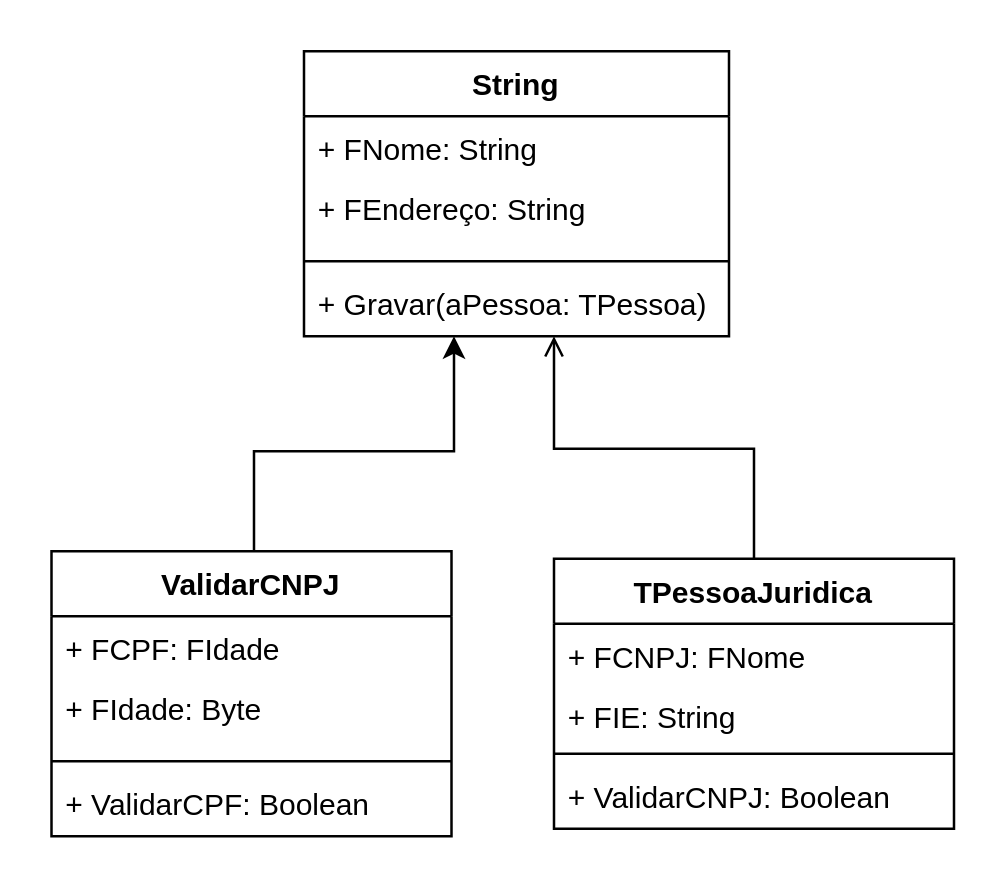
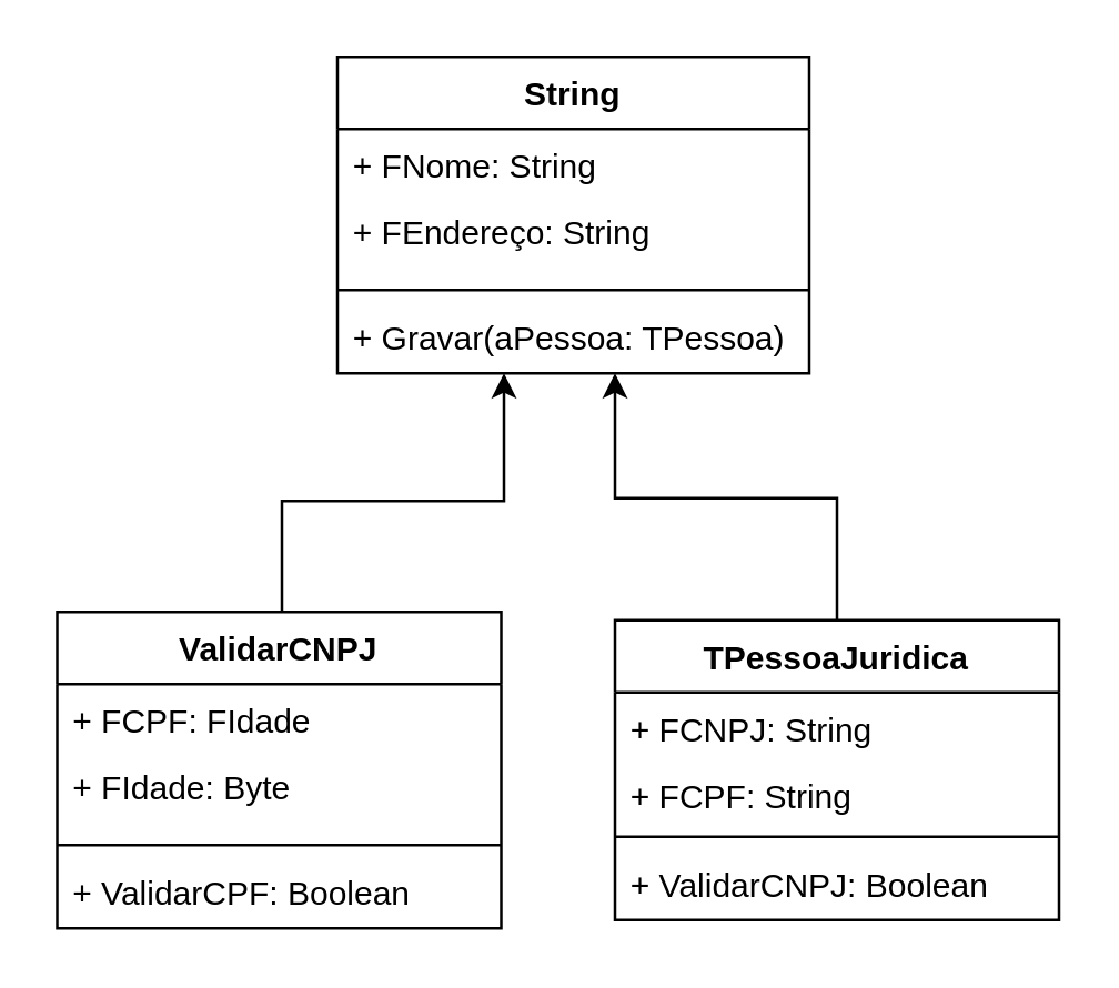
  <mxCell id="0" />
  <mxCell id="1" parent="0" />
  <mxCell id="2" value="String" style="swimlane;fontStyle=1;align=center;verticalAlign=top;childLayout=stackLayout;horizontal=1;startSize=26;horizontalStack=0;resizeParent=1;resizeParentMax=0;resizeLast=0;collapsible=1;marginBottom=0;" parent="1" vertex="1"><mxGeometry x="121" y="20" width="170" height="114" as="geometry"><mxRectangle x="180" y="200" width="90" height="30" as="alternateBounds" /></mxGeometry></mxCell>
  <mxCell id="3" value="+ FNome: String" style="text;strokeColor=none;fillColor=none;align=left;verticalAlign=top;spacingLeft=4;spacingRight=4;overflow=hidden;rotatable=0;points=[[0,0.5],[1,0.5]];portConstraint=eastwest;" vertex="1" parent="2"><mxGeometry y="26" width="170" height="24" as="geometry" /></mxCell>
  <mxCell id="4" value="+ FEndereço: String" style="text;strokeColor=none;fillColor=none;align=left;verticalAlign=top;spacingLeft=4;spacingRight=4;overflow=hidden;rotatable=0;points=[[0,0.5],[1,0.5]];portConstraint=eastwest;" parent="2" vertex="1"><mxGeometry y="50" width="170" height="30" as="geometry" /></mxCell>
  <mxCell id="5" value="" style="line;strokeWidth=1;fillColor=none;align=left;verticalAlign=middle;spacingTop=-1;spacingLeft=3;spacingRight=3;rotatable=0;labelPosition=right;points=[];portConstraint=eastwest;strokeColor=inherit;" parent="2" vertex="1"><mxGeometry y="80" width="170" height="8" as="geometry" /></mxCell>
  <mxCell id="6" value="+ Gravar(aPessoa: TPessoa)" style="text;strokeColor=none;fillColor=none;align=left;verticalAlign=top;spacingLeft=4;spacingRight=4;overflow=hidden;rotatable=0;points=[[0,0.5],[1,0.5]];portConstraint=eastwest;" parent="2" vertex="1"><mxGeometry y="88" width="170" height="26" as="geometry" /></mxCell>
  <mxCell id="7" style="edgeStyle=orthogonalEdgeStyle;rounded=0;orthogonalLoop=1;jettySize=auto;html=1;" edge="1" parent="1" source="8" target="2"><mxGeometry relative="1" as="geometry"><Array as="points"><mxPoint x="101" y="180" /><mxPoint x="181" y="180" /></Array></mxGeometry></mxCell>
  <mxCell id="8" value="ValidarCNPJ" style="swimlane;fontStyle=1;align=center;verticalAlign=top;childLayout=stackLayout;horizontal=1;startSize=26;horizontalStack=0;resizeParent=1;resizeParentMax=0;resizeLast=0;collapsible=1;marginBottom=0;" vertex="1" parent="1"><mxGeometry x="20" y="220" width="160" height="114" as="geometry"><mxRectangle x="180" y="200" width="90" height="30" as="alternateBounds" /></mxGeometry></mxCell>
  <mxCell id="9" value="+ FCPF: FIdade" style="text;strokeColor=none;fillColor=none;align=left;verticalAlign=top;spacingLeft=4;spacingRight=4;overflow=hidden;rotatable=0;points=[[0,0.5],[1,0.5]];portConstraint=eastwest;" vertex="1" parent="8"><mxGeometry y="26" width="160" height="24" as="geometry" /></mxCell>
  <mxCell id="10" value="+ FIdade: Byte" style="text;strokeColor=none;fillColor=none;align=left;verticalAlign=top;spacingLeft=4;spacingRight=4;overflow=hidden;rotatable=0;points=[[0,0.5],[1,0.5]];portConstraint=eastwest;" vertex="1" parent="8"><mxGeometry y="50" width="160" height="30" as="geometry" /></mxCell>
  <mxCell id="11" value="" style="line;strokeWidth=1;fillColor=none;align=left;verticalAlign=middle;spacingTop=-1;spacingLeft=3;spacingRight=3;rotatable=0;labelPosition=right;points=[];portConstraint=eastwest;strokeColor=inherit;" vertex="1" parent="8"><mxGeometry y="80" width="160" height="8" as="geometry" /></mxCell>
  <mxCell id="12" value="+ ValidarCPF: Boolean&#10;" style="text;strokeColor=none;fillColor=none;align=left;verticalAlign=top;spacingLeft=4;spacingRight=4;overflow=hidden;rotatable=0;points=[[0,0.5],[1,0.5]];portConstraint=eastwest;" vertex="1" parent="8"><mxGeometry y="88" width="160" height="26" as="geometry" /></mxCell>
- <mxCell id="13" style="edgeStyle=orthogonalEdgeStyle;rounded=0;orthogonalLoop=1;jettySize=auto;html=1;endArrow=open;" edge="1" parent="1" source="14" target="2"><mxGeometry relative="1" as="geometry"><Array as="points"><mxPoint x="301" y="179" /><mxPoint x="221" y="179" /></Array></mxGeometry></mxCell>
+ <mxCell id="13" style="edgeStyle=orthogonalEdgeStyle;rounded=0;orthogonalLoop=1;jettySize=auto;html=1;" edge="1" parent="1" source="14" target="2"><mxGeometry relative="1" as="geometry"><Array as="points"><mxPoint x="301" y="179" /><mxPoint x="221" y="179" /></Array></mxGeometry></mxCell>
  <mxCell id="14" value="TPessoaJuridica" style="swimlane;fontStyle=1;align=center;verticalAlign=top;childLayout=stackLayout;horizontal=1;startSize=26;horizontalStack=0;resizeParent=1;resizeParentMax=0;resizeLast=0;collapsible=1;marginBottom=0;" vertex="1" parent="1"><mxGeometry x="221" y="223" width="160" height="108" as="geometry"><mxRectangle x="180" y="200" width="90" height="30" as="alternateBounds" /></mxGeometry></mxCell>
- <mxCell id="15" value="+ FCNPJ: FNome" style="text;strokeColor=none;fillColor=none;align=left;verticalAlign=top;spacingLeft=4;spacingRight=4;overflow=hidden;rotatable=0;points=[[0,0.5],[1,0.5]];portConstraint=eastwest;" vertex="1" parent="14"><mxGeometry y="26" width="160" height="24" as="geometry" /></mxCell>
- <mxCell id="16" value="+ FIE: String" style="text;strokeColor=none;fillColor=none;align=left;verticalAlign=top;spacingLeft=4;spacingRight=4;overflow=hidden;rotatable=0;points=[[0,0.5],[1,0.5]];portConstraint=eastwest;" vertex="1" parent="14"><mxGeometry y="50" width="160" height="24" as="geometry" /></mxCell>
+ <mxCell id="15" value="+ FCNPJ: String" style="text;strokeColor=none;fillColor=none;align=left;verticalAlign=top;spacingLeft=4;spacingRight=4;overflow=hidden;rotatable=0;points=[[0,0.5],[1,0.5]];portConstraint=eastwest;" vertex="1" parent="14"><mxGeometry y="26" width="160" height="24" as="geometry" /></mxCell>
+ <mxCell id="16" value="+ FCPF: String" style="text;strokeColor=none;fillColor=none;align=left;verticalAlign=top;spacingLeft=4;spacingRight=4;overflow=hidden;rotatable=0;points=[[0,0.5],[1,0.5]];portConstraint=eastwest;" vertex="1" parent="14"><mxGeometry y="50" width="160" height="24" as="geometry" /></mxCell>
  <mxCell id="17" value="" style="line;strokeWidth=1;fillColor=none;align=left;verticalAlign=middle;spacingTop=-1;spacingLeft=3;spacingRight=3;rotatable=0;labelPosition=right;points=[];portConstraint=eastwest;strokeColor=inherit;" vertex="1" parent="14"><mxGeometry y="74" width="160" height="8" as="geometry" /></mxCell>
  <mxCell id="18" value="+ ValidarCNPJ: Boolean&#10;" style="text;strokeColor=none;fillColor=none;align=left;verticalAlign=top;spacingLeft=4;spacingRight=4;overflow=hidden;rotatable=0;points=[[0,0.5],[1,0.5]];portConstraint=eastwest;" vertex="1" parent="14"><mxGeometry y="82" width="160" height="26" as="geometry" /></mxCell>
